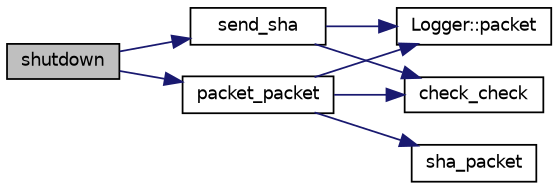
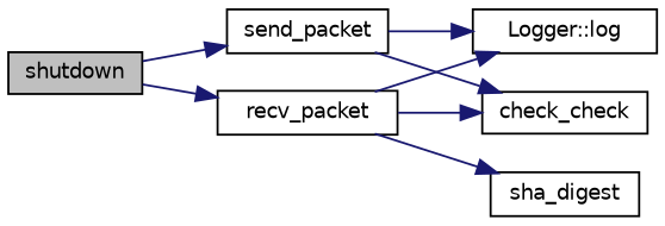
  digraph {
    rankdir=LR
    node [color=black fillcolor=white fontname=Helvetica fontsize=10 shape=record style=filled]
    edge [color=midnightblue fontname=Helvetica fontsize=10 labelfontname=Helvetica labelfontsize=10 style=solid]
    n1 [fillcolor=grey75 fontcolor=black height=0.2 label=shutdown width=0.4]
-   n2 [height=0.2 label=send_sha width=0.4]
-   n3 [height=0.2 label=packet_packet width=0.4]
+   n2 [height=0.2 label=send_packet width=0.4]
+   n3 [height=0.2 label=recv_packet width=0.4]
    n4 [height=0.2 label=check_check width=0.4]
-   n5 [height=0.2 label="Logger::packet" width=0.4]
-   n6 [height=0.2 label=sha_packet width=0.4]
+   n5 [height=0.2 label="Logger::log" width=0.4]
+   n6 [height=0.2 label=sha_digest width=0.4]
    n1 -> n2
    n1 -> n3
    n2 -> n4
    n2 -> n5
    n3 -> n4
    n3 -> n5
    n3 -> n6
  }
